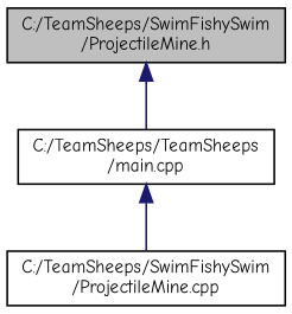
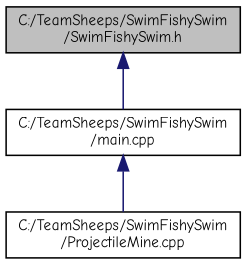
  digraph {
    fontname="Comic Neue"
    node [color=black fillcolor=white fontname="Comic Neue" fontsize=10 shape=record style=filled]
    edge [color=midnightblue dir=back fontname="Comic Neue" fontsize=10 labelfontname=Helvetica labelfontsize=10 style=solid]
-   n1 [fillcolor=grey75 fontcolor=black height=0.2 label="C:/TeamSheeps/SwimFishySwim\l/ProjectileMine.h" width=0.4]
-   n2 [height=0.2 label="C:/TeamSheeps/TeamSheeps\l/main.cpp" width=0.4]
+   n1 [fillcolor=grey75 fontcolor=black height=0.2 label="C:/TeamSheeps/SwimFishySwim\l/SwimFishySwim.h" width=0.4]
+   n2 [height=0.2 label="C:/TeamSheeps/SwimFishySwim\l/main.cpp" width=0.4]
    n3 [height=0.2 label="C:/TeamSheeps/SwimFishySwim\l/ProjectileMine.cpp" width=0.4]
    n1 -> n2
    n2 -> n3
  }
